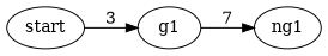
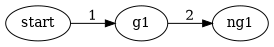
  digraph {
    rankdir=LR
    node [init=0 match=0]
    start [init=1]
    g1
    ng1
-   start -> g1 [label=3 reset="{0}"]
-   g1 -> ng1 [guard="{x0 < 2}" label=7]
+   start -> g1 [label=1 reset="{0}"]
+   g1 -> ng1 [guard="{x0 < 2}" label=2]
  }
